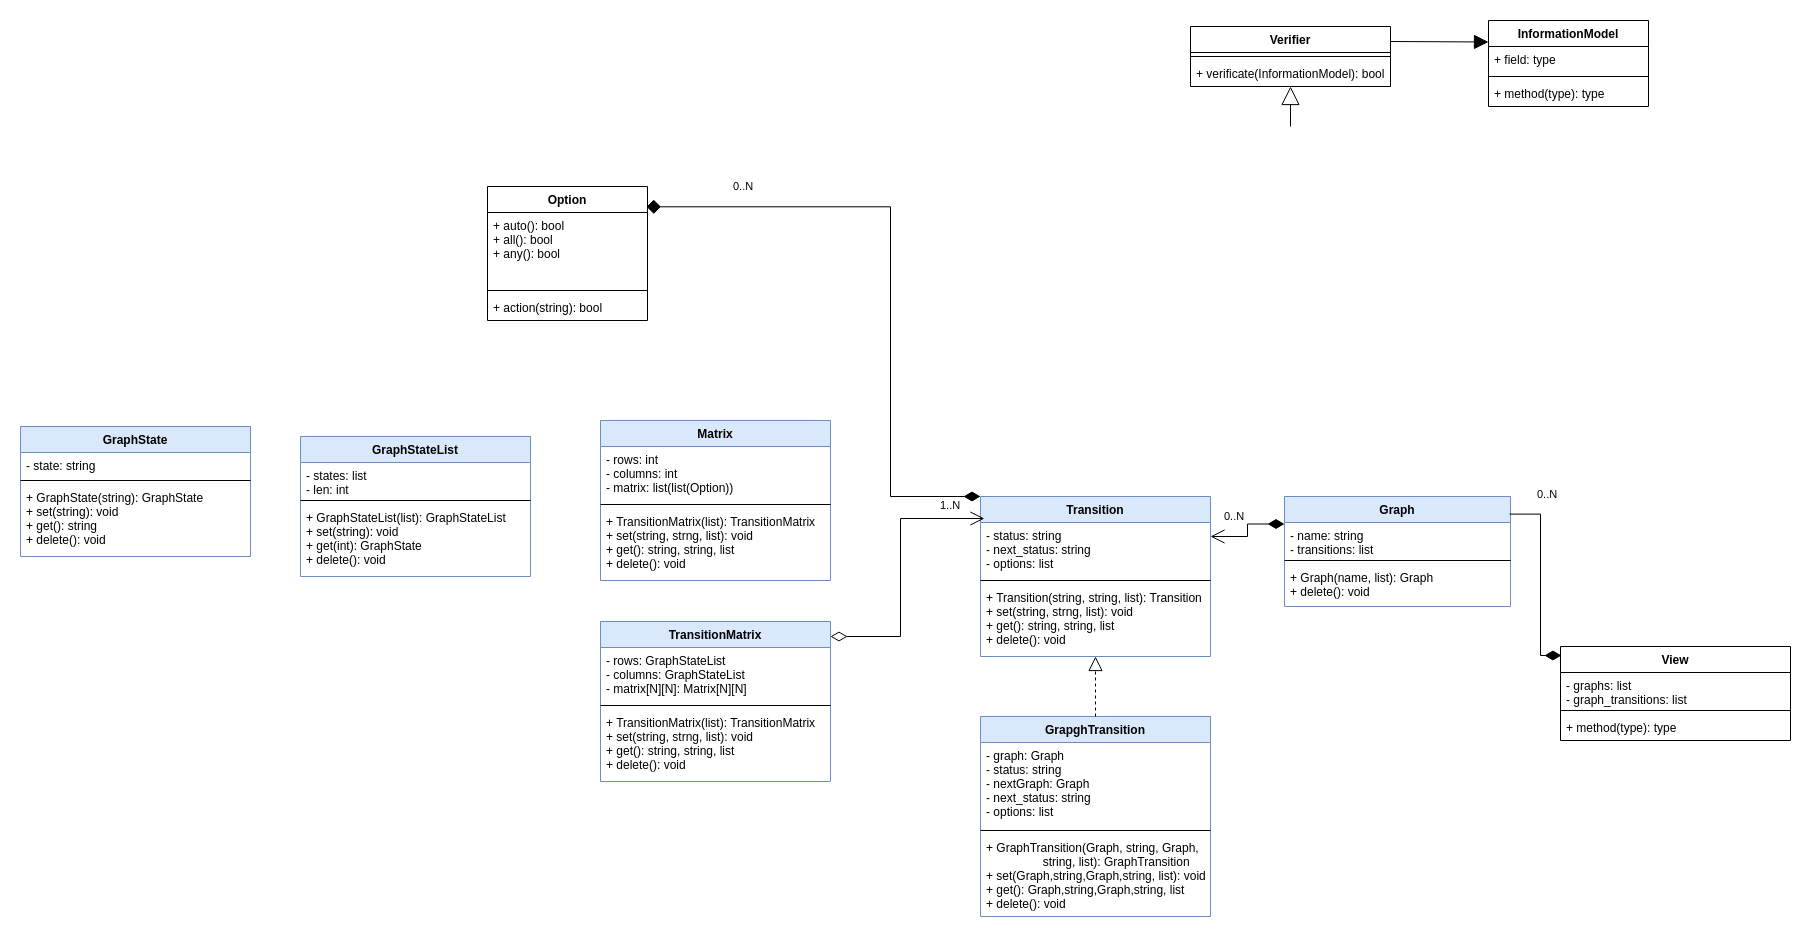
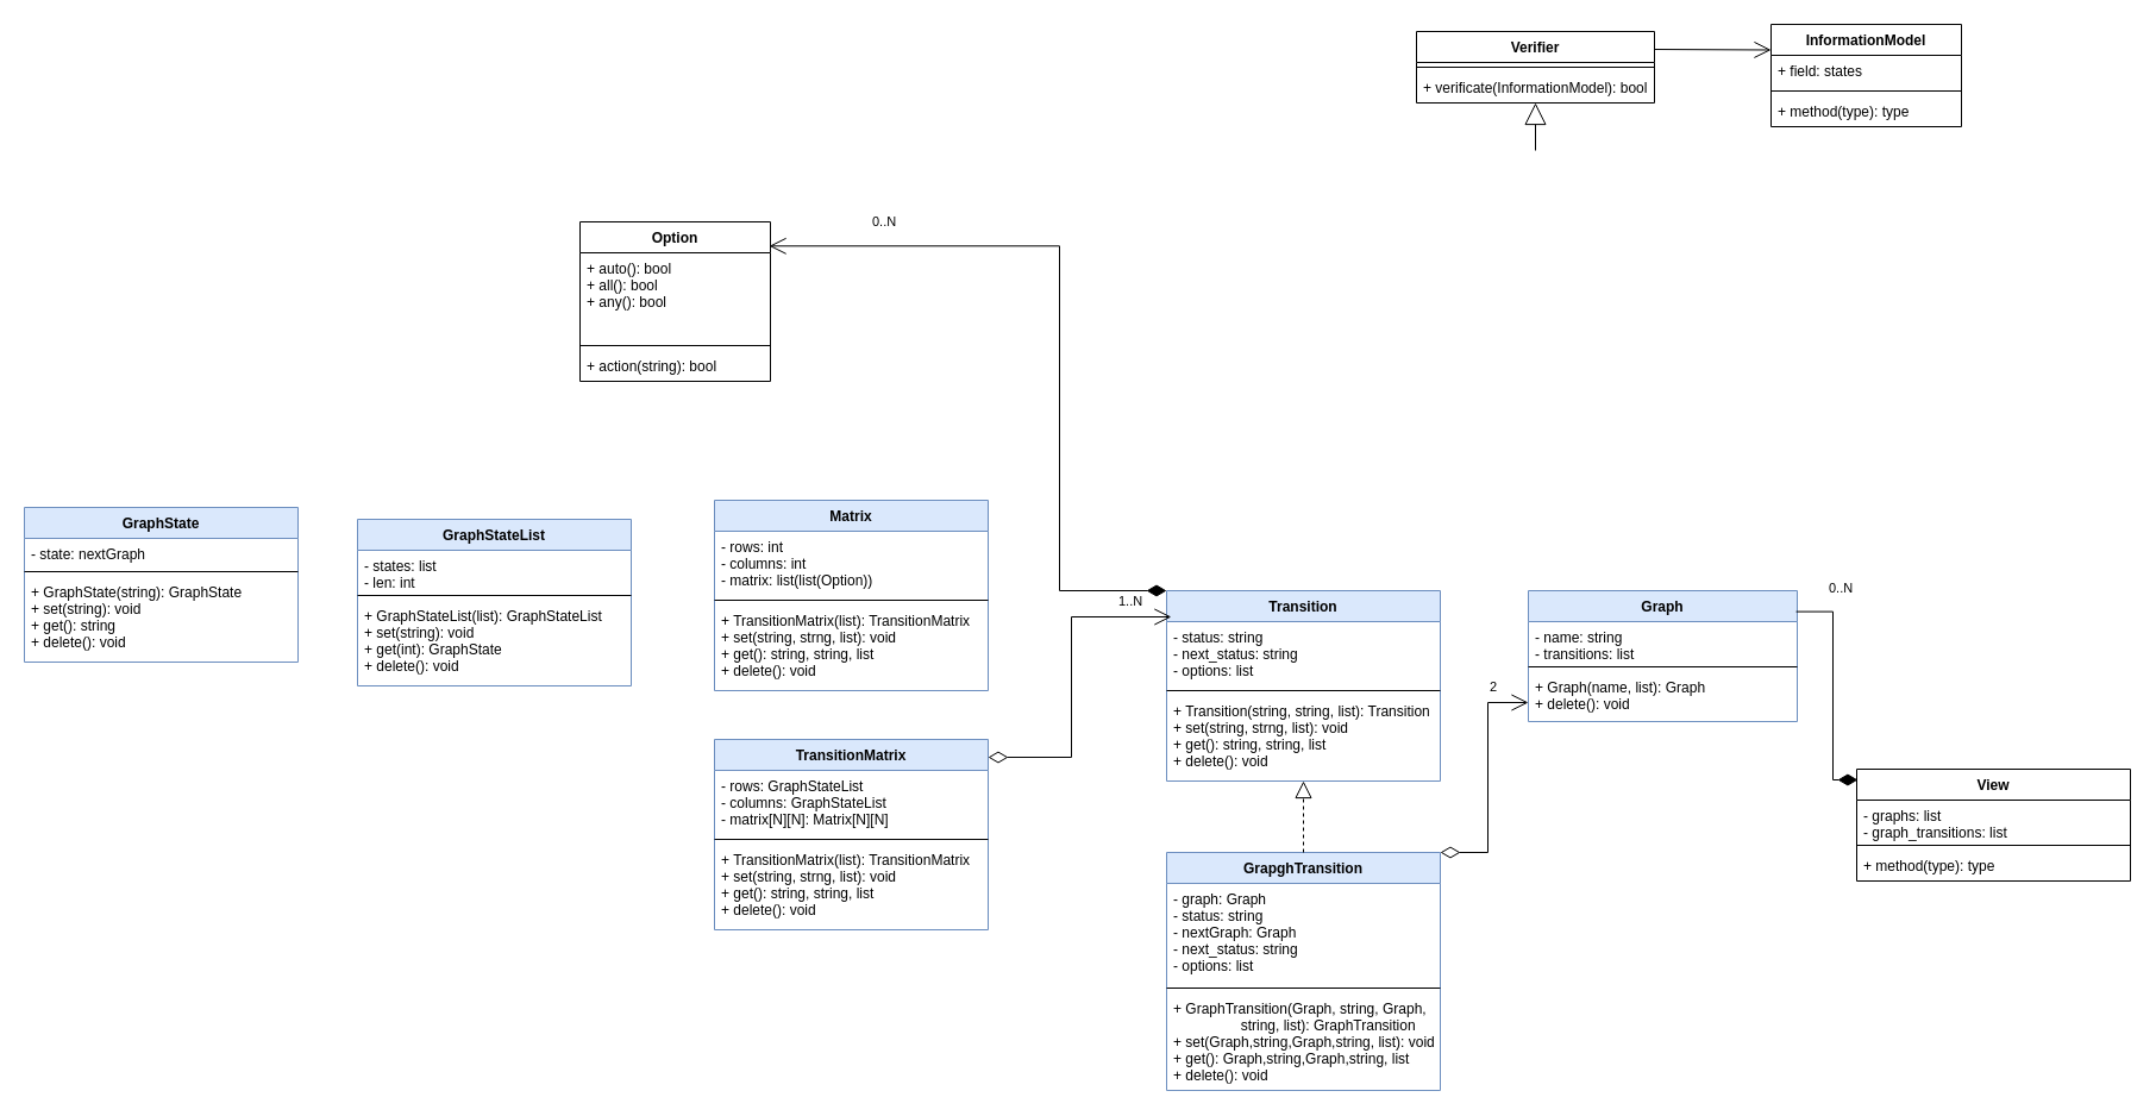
  <mxCell id="0" />
  <mxCell id="1" parent="0" />
  <mxCell id="2" value="Verifier" style="swimlane;fontStyle=1;align=center;verticalAlign=top;childLayout=stackLayout;horizontal=1;startSize=26;horizontalStack=0;resizeParent=1;resizeParentMax=0;resizeLast=0;collapsible=1;marginBottom=0;" parent="1" vertex="1"><mxGeometry x="1190" y="26" width="200" height="60" as="geometry" /></mxCell>
  <mxCell id="3" value="" style="line;strokeWidth=1;fillColor=none;align=left;verticalAlign=middle;spacingTop=-1;spacingLeft=3;spacingRight=3;rotatable=0;labelPosition=right;points=[];portConstraint=eastwest;" parent="2" vertex="1"><mxGeometry y="26" width="200" height="8" as="geometry" /></mxCell>
  <mxCell id="4" value="+ verificate(InformationModel): bool" style="text;strokeColor=none;fillColor=none;align=left;verticalAlign=top;spacingLeft=4;spacingRight=4;overflow=hidden;rotatable=0;points=[[0,0.5],[1,0.5]];portConstraint=eastwest;" parent="2" vertex="1"><mxGeometry y="34" width="200" height="26" as="geometry" /></mxCell>
  <mxCell id="5" value="InformationModel" style="swimlane;fontStyle=1;align=center;verticalAlign=top;childLayout=stackLayout;horizontal=1;startSize=26;horizontalStack=0;resizeParent=1;resizeParentMax=0;resizeLast=0;collapsible=1;marginBottom=0;" parent="1" vertex="1"><mxGeometry x="1488" y="20" width="160" height="86" as="geometry" /></mxCell>
- <mxCell id="6" value="+ field: type" style="text;strokeColor=none;fillColor=none;align=left;verticalAlign=top;spacingLeft=4;spacingRight=4;overflow=hidden;rotatable=0;points=[[0,0.5],[1,0.5]];portConstraint=eastwest;" parent="5" vertex="1"><mxGeometry y="26" width="160" height="26" as="geometry" /></mxCell>
+ <mxCell id="6" value="+ field: states" style="text;strokeColor=none;fillColor=none;align=left;verticalAlign=top;spacingLeft=4;spacingRight=4;overflow=hidden;rotatable=0;points=[[0,0.5],[1,0.5]];portConstraint=eastwest;" parent="5" vertex="1"><mxGeometry y="26" width="160" height="26" as="geometry" /></mxCell>
  <mxCell id="7" value="" style="line;strokeWidth=1;fillColor=none;align=left;verticalAlign=middle;spacingTop=-1;spacingLeft=3;spacingRight=3;rotatable=0;labelPosition=right;points=[];portConstraint=eastwest;" parent="5" vertex="1"><mxGeometry y="52" width="160" height="8" as="geometry" /></mxCell>
  <mxCell id="8" value="+ method(type): type" style="text;strokeColor=none;fillColor=none;align=left;verticalAlign=top;spacingLeft=4;spacingRight=4;overflow=hidden;rotatable=0;points=[[0,0.5],[1,0.5]];portConstraint=eastwest;" parent="5" vertex="1"><mxGeometry y="60" width="160" height="26" as="geometry" /></mxCell>
  <mxCell id="9" value="Graph" style="swimlane;fontStyle=1;align=center;verticalAlign=top;childLayout=stackLayout;horizontal=1;startSize=26;horizontalStack=0;resizeParent=1;resizeParentMax=0;resizeLast=0;collapsible=1;marginBottom=0;fillColor=#dae8fc;strokeColor=#6c8ebf;" parent="1" vertex="1"><mxGeometry x="1284" y="496" width="226" height="110" as="geometry" /></mxCell>
  <mxCell id="10" value="- name: string&#10;- transitions: list" style="text;strokeColor=none;fillColor=none;align=left;verticalAlign=top;spacingLeft=4;spacingRight=4;overflow=hidden;rotatable=0;points=[[0,0.5],[1,0.5]];portConstraint=eastwest;" parent="9" vertex="1"><mxGeometry y="26" width="226" height="34" as="geometry" /></mxCell>
  <mxCell id="11" value="" style="line;strokeWidth=1;fillColor=none;align=left;verticalAlign=middle;spacingTop=-1;spacingLeft=3;spacingRight=3;rotatable=0;labelPosition=right;points=[];portConstraint=eastwest;" parent="9" vertex="1"><mxGeometry y="60" width="226" height="8" as="geometry" /></mxCell>
  <mxCell id="12" value="+ Graph(name, list): Graph&#10;+ delete(): void&#10;" style="text;strokeColor=none;fillColor=none;align=left;verticalAlign=top;spacingLeft=4;spacingRight=4;overflow=hidden;rotatable=0;points=[[0,0.5],[1,0.5]];portConstraint=eastwest;" parent="9" vertex="1"><mxGeometry y="68" width="226" height="42" as="geometry" /></mxCell>
  <mxCell id="13" value="View" style="swimlane;fontStyle=1;align=center;verticalAlign=top;childLayout=stackLayout;horizontal=1;startSize=26;horizontalStack=0;resizeParent=1;resizeParentMax=0;resizeLast=0;collapsible=1;marginBottom=0;" parent="1" vertex="1"><mxGeometry x="1560" y="646" width="230" height="94" as="geometry" /></mxCell>
  <mxCell id="14" value="- graphs: list&#10;- graph_transitions: list&#10;" style="text;strokeColor=none;fillColor=none;align=left;verticalAlign=top;spacingLeft=4;spacingRight=4;overflow=hidden;rotatable=0;points=[[0,0.5],[1,0.5]];portConstraint=eastwest;" parent="13" vertex="1"><mxGeometry y="26" width="230" height="34" as="geometry" /></mxCell>
  <mxCell id="15" value="" style="line;strokeWidth=1;fillColor=none;align=left;verticalAlign=middle;spacingTop=-1;spacingLeft=3;spacingRight=3;rotatable=0;labelPosition=right;points=[];portConstraint=eastwest;" parent="13" vertex="1"><mxGeometry y="60" width="230" height="8" as="geometry" /></mxCell>
  <mxCell id="16" value="+ method(type): type" style="text;strokeColor=none;fillColor=none;align=left;verticalAlign=top;spacingLeft=4;spacingRight=4;overflow=hidden;rotatable=0;points=[[0,0.5],[1,0.5]];portConstraint=eastwest;" parent="13" vertex="1"><mxGeometry y="68" width="230" height="26" as="geometry" /></mxCell>
  <mxCell id="17" value="Transition" style="swimlane;fontStyle=1;align=center;verticalAlign=top;childLayout=stackLayout;horizontal=1;startSize=26;horizontalStack=0;resizeParent=1;resizeParentMax=0;resizeLast=0;collapsible=1;marginBottom=0;fillColor=#dae8fc;strokeColor=#6c8ebf;" parent="1" vertex="1"><mxGeometry y="496" width="230" height="160" as="geometry" x="980" /></mxCell>
  <mxCell id="18" value="- status: string&#10;- next_status: string&#10;- options: list" style="text;strokeColor=none;fillColor=none;align=left;verticalAlign=top;spacingLeft=4;spacingRight=4;overflow=hidden;rotatable=0;points=[[0,0.5],[1,0.5]];portConstraint=eastwest;" parent="17" vertex="1"><mxGeometry y="26" width="230" height="54" as="geometry" /></mxCell>
  <mxCell id="19" value="" style="line;strokeWidth=1;fillColor=none;align=left;verticalAlign=middle;spacingTop=-1;spacingLeft=3;spacingRight=3;rotatable=0;labelPosition=right;points=[];portConstraint=eastwest;" parent="17" vertex="1"><mxGeometry y="80" width="230" height="8" as="geometry" /></mxCell>
  <mxCell id="20" value="+ Transition(string, string, list): Transition&#10;+ set(string, strng, list): void&#10;+ get(): string, string, list&#10;+ delete(): void &#10;" style="text;strokeColor=none;fillColor=none;align=left;verticalAlign=top;spacingLeft=4;spacingRight=4;overflow=hidden;rotatable=0;points=[[0,0.5],[1,0.5]];portConstraint=eastwest;" parent="17" vertex="1"><mxGeometry y="88" width="230" height="72" as="geometry" /></mxCell>
- <mxCell id="21" value="0..N" style="endArrow=open;html=1;endSize=12;startArrow=diamondThin;startSize=14;startFill=1;edgeStyle=orthogonalEdgeStyle;align=left;verticalAlign=bottom;entryX=1;entryY=0.25;entryDx=0;entryDy=0;exitX=0;exitY=0.25;exitDx=0;exitDy=0;rounded=0;" parent="1" source="9" target="17" edge="1"><mxGeometry x="0.73" y="-11" relative="1" as="geometry"><mxPoint x="1250" y="416" as="sourcePoint" /><mxPoint x="1410" y="416" as="targetPoint" /><mxPoint as="offset" /></mxGeometry></mxCell>
  <mxCell id="22" value="Option" style="swimlane;fontStyle=1;align=center;verticalAlign=top;childLayout=stackLayout;horizontal=1;startSize=26;horizontalStack=0;resizeParent=1;resizeParentMax=0;resizeLast=0;collapsible=1;marginBottom=0;" parent="1" vertex="1"><mxGeometry x="487" y="186" width="160" height="134" as="geometry" /></mxCell>
  <mxCell id="23" value="+ auto(): bool&#10;+ all(): bool&#10;+ any(): bool " style="text;strokeColor=none;fillColor=none;align=left;verticalAlign=top;spacingLeft=4;spacingRight=4;overflow=hidden;rotatable=0;points=[[0,0.5],[1,0.5]];portConstraint=eastwest;" parent="22" vertex="1"><mxGeometry y="26" width="160" height="74" as="geometry" /></mxCell>
  <mxCell id="24" value="" style="line;strokeWidth=1;fillColor=none;align=left;verticalAlign=middle;spacingTop=-1;spacingLeft=3;spacingRight=3;rotatable=0;labelPosition=right;points=[];portConstraint=eastwest;" parent="22" vertex="1"><mxGeometry y="100" width="160" height="8" as="geometry" /></mxCell>
  <mxCell id="25" value="+ action(string): bool" style="text;strokeColor=none;fillColor=none;align=left;verticalAlign=top;spacingLeft=4;spacingRight=4;overflow=hidden;rotatable=0;points=[[0,0.5],[1,0.5]];portConstraint=eastwest;" parent="22" vertex="1"><mxGeometry y="108" width="160" height="26" as="geometry" /></mxCell>
- <mxCell id="26" value="0..N" style="endArrow=diamond;html=1;endSize=12;startArrow=diamondThin;startSize=14;startFill=1;edgeStyle=orthogonalEdgeStyle;align=left;verticalAlign=bottom;entryX=0.994;entryY=-0.077;entryDx=0;entryDy=0;entryPerimeter=0;rounded=0;exitX=0;exitY=0;exitDx=0;exitDy=0;" parent="1" source="17" target="23" edge="1"><mxGeometry x="0.73" y="-11" relative="1" as="geometry"><mxPoint x="940" y="526" as="sourcePoint" /><mxPoint x="930" y="532" as="targetPoint" /><mxPoint as="offset" /><Array as="points"><mxPoint x="890" y="496" /><mxPoint x="890" y="206" /></Array></mxGeometry></mxCell>
- <mxCell id="27" value="" style="endArrow=block;endSize=12;dashed=0;html=1;entryX=0;entryY=0.25;entryDx=0;entryDy=0;exitX=1;exitY=0.25;exitDx=0;exitDy=0;" parent="1" source="2" target="5" edge="1"><mxGeometry width="160" relative="1" as="geometry"><mxPoint x="1340" y="28" as="sourcePoint" /><mxPoint x="1510" y="36" as="targetPoint" /></mxGeometry></mxCell>
+ <mxCell id="26" value="0..N" style="endArrow=open;html=1;endSize=12;startArrow=diamondThin;startSize=14;startFill=1;edgeStyle=orthogonalEdgeStyle;align=left;verticalAlign=bottom;entryX=0.994;entryY=-0.077;entryDx=0;entryDy=0;entryPerimeter=0;rounded=0;exitX=0;exitY=0;exitDx=0;exitDy=0;" parent="1" source="17" target="23" edge="1"><mxGeometry x="0.73" y="-11" relative="1" as="geometry"><mxPoint x="940" y="526" as="sourcePoint" /><mxPoint x="930" y="532" as="targetPoint" /><mxPoint as="offset" /><Array as="points"><mxPoint x="890" y="496" /><mxPoint x="890" y="206" /></Array></mxGeometry></mxCell>
+ <mxCell id="27" value="" style="endArrow=open;endSize=12;dashed=0;html=1;entryX=0;entryY=0.25;entryDx=0;entryDy=0;exitX=1;exitY=0.25;exitDx=0;exitDy=0;" parent="1" source="2" target="5" edge="1"><mxGeometry width="160" relative="1" as="geometry"><mxPoint x="1340" y="28" as="sourcePoint" /><mxPoint x="1510" y="36" as="targetPoint" /></mxGeometry></mxCell>
  <mxCell id="28" value="GrapghTransition" style="swimlane;fontStyle=1;align=center;verticalAlign=top;childLayout=stackLayout;horizontal=1;startSize=26;horizontalStack=0;resizeParent=1;resizeParentMax=0;resizeLast=0;collapsible=1;marginBottom=0;fillColor=#dae8fc;strokeColor=#6c8ebf;" parent="1" vertex="1"><mxGeometry y="716" width="230" height="200" as="geometry" x="980" /></mxCell>
  <mxCell id="29" value="- graph: Graph&#10;- status: string&#10;- nextGraph: Graph&#10;- next_status: string&#10;- options: list" style="text;strokeColor=none;fillColor=none;align=left;verticalAlign=top;spacingLeft=4;spacingRight=4;overflow=hidden;rotatable=0;points=[[0,0.5],[1,0.5]];portConstraint=eastwest;" parent="28" vertex="1"><mxGeometry y="26" width="230" height="84" as="geometry" /></mxCell>
  <mxCell id="30" value="" style="line;strokeWidth=1;fillColor=none;align=left;verticalAlign=middle;spacingTop=-1;spacingLeft=3;spacingRight=3;rotatable=0;labelPosition=right;points=[];portConstraint=eastwest;" parent="28" vertex="1"><mxGeometry y="110" width="230" height="8" as="geometry" /></mxCell>
  <mxCell id="31" value="+ GraphTransition(Graph, string, Graph,&#10;                 string, list): GraphTransition&#10;+ set(Graph,string,Graph,string, list): void&#10;+ get(): Graph,string,Graph,string, list&#10;+ delete(): void " style="text;strokeColor=none;fillColor=none;align=left;verticalAlign=top;spacingLeft=4;spacingRight=4;overflow=hidden;rotatable=0;points=[[0,0.5],[1,0.5]];portConstraint=eastwest;" parent="28" vertex="1"><mxGeometry y="118" width="230" height="82" as="geometry" /></mxCell>
  <mxCell id="32" value="" style="endArrow=block;dashed=1;endFill=0;endSize=12;html=1;rounded=0;exitX=0.5;exitY=0;exitDx=0;exitDy=0;" parent="1" source="28" target="20" edge="1"><mxGeometry width="160" relative="1" as="geometry"><mxPoint x="1150" y="526" as="sourcePoint" /><mxPoint x="1200" y="666" as="targetPoint" /></mxGeometry></mxCell>
+ <mxCell id="33" value="2" style="endArrow=open;html=1;endSize=12;startArrow=diamondThin;startSize=14;startFill=0;edgeStyle=orthogonalEdgeStyle;align=left;verticalAlign=bottom;rounded=0;exitX=1;exitY=0;exitDx=0;exitDy=0;" parent="1" source="28" target="12" edge="1"><mxGeometry x="0.66" y="4" relative="1" as="geometry"><mxPoint x="1220" y="676" as="sourcePoint" /><mxPoint x="1230" y="576" as="targetPoint" /><Array as="points"><mxPoint x="1250" y="716" /><mxPoint x="1250" y="590" /></Array><mxPoint as="offset" /></mxGeometry></mxCell>
  <mxCell id="34" value="0..N" style="endArrow=none;html=1;endSize=12;startArrow=diamondThin;startSize=14;startFill=1;edgeStyle=orthogonalEdgeStyle;align=left;verticalAlign=bottom;entryX=0.996;entryY=0.16;entryDx=0;entryDy=0;exitX=0.004;exitY=0.096;exitDx=0;exitDy=0;entryPerimeter=0;exitPerimeter=0;rounded=0;" parent="1" source="13" target="9" edge="1"><mxGeometry x="0.73" y="-11" relative="1" as="geometry"><mxPoint x="1610.92" y="677.988" as="sourcePoint" /><mxPoint x="1220" y="749" as="targetPoint" /><mxPoint as="offset" /><Array as="points"><mxPoint x="1540" y="655" /><mxPoint x="1540" y="514" /></Array></mxGeometry></mxCell>
  <mxCell id="35" value="" style="endArrow=block;endSize=16;endFill=0;html=1;rounded=0;" parent="1" edge="1" target="2"><mxGeometry width="160" relative="1" as="geometry"><mxPoint x="1290" y="126" as="sourcePoint" /><mxPoint x="1270" as="targetPoint" y="116" /></mxGeometry></mxCell>
  <mxCell id="36" value="TransitionMatrix" style="swimlane;fontStyle=1;align=center;verticalAlign=top;childLayout=stackLayout;horizontal=1;startSize=26;horizontalStack=0;resizeParent=1;resizeParentMax=0;resizeLast=0;collapsible=1;marginBottom=0;fillColor=#dae8fc;strokeColor=#6c8ebf;" vertex="1" parent="1"><mxGeometry x="600" y="621" width="230" height="160" as="geometry" /></mxCell>
  <mxCell id="37" value="- rows: GraphStateList&#10;- columns: GraphStateList&#10;- matrix[N][N]: Matrix[N][N]&#10;" style="text;strokeColor=none;fillColor=none;align=left;verticalAlign=top;spacingLeft=4;spacingRight=4;overflow=hidden;rotatable=0;points=[[0,0.5],[1,0.5]];portConstraint=eastwest;" vertex="1" parent="36"><mxGeometry y="26" width="230" height="54" as="geometry" /></mxCell>
  <mxCell id="38" value="" style="line;strokeWidth=1;fillColor=none;align=left;verticalAlign=middle;spacingTop=-1;spacingLeft=3;spacingRight=3;rotatable=0;labelPosition=right;points=[];portConstraint=eastwest;" vertex="1" parent="36"><mxGeometry y="80" width="230" height="8" as="geometry" /></mxCell>
  <mxCell id="39" value="+ TransitionMatrix(list): TransitionMatrix&#10;+ set(string, strng, list): void&#10;+ get(): string, string, list&#10;+ delete(): void &#10;" style="text;strokeColor=none;fillColor=none;align=left;verticalAlign=top;spacingLeft=4;spacingRight=4;overflow=hidden;rotatable=0;points=[[0,0.5],[1,0.5]];portConstraint=eastwest;" vertex="1" parent="36"><mxGeometry y="88" width="230" height="72" as="geometry" /></mxCell>
  <mxCell id="40" value="1..N" style="endArrow=open;html=1;endSize=12;startArrow=diamondThin;startSize=14;startFill=0;edgeStyle=orthogonalEdgeStyle;align=left;verticalAlign=bottom;rounded=0;exitX=1;exitY=0.094;exitDx=0;exitDy=0;exitPerimeter=0;entryX=0.017;entryY=-0.074;entryDx=0;entryDy=0;entryPerimeter=0;" edge="1" parent="1" source="36" target="18"><mxGeometry x="0.66" y="4" relative="1" as="geometry"><mxPoint x="850" y="636" as="sourcePoint" /><mxPoint x="970" y="536" as="targetPoint" /><Array as="points"><mxPoint x="900" y="636" /><mxPoint x="900" y="518" /></Array><mxPoint as="offset" /></mxGeometry></mxCell>
  <mxCell id="41" value="Matrix" style="swimlane;fontStyle=1;align=center;verticalAlign=top;childLayout=stackLayout;horizontal=1;startSize=26;horizontalStack=0;resizeParent=1;resizeParentMax=0;resizeLast=0;collapsible=1;marginBottom=0;fillColor=#dae8fc;strokeColor=#6c8ebf;" vertex="1" parent="1"><mxGeometry x="600" y="420" width="230" height="160" as="geometry" /></mxCell>
  <mxCell id="42" value="- rows: int&#10;- columns: int&#10;- matrix: list(list(Option))&#10;" style="text;strokeColor=none;fillColor=none;align=left;verticalAlign=top;spacingLeft=4;spacingRight=4;overflow=hidden;rotatable=0;points=[[0,0.5],[1,0.5]];portConstraint=eastwest;" vertex="1" parent="41"><mxGeometry y="26" width="230" height="54" as="geometry" /></mxCell>
  <mxCell id="43" value="" style="line;strokeWidth=1;fillColor=none;align=left;verticalAlign=middle;spacingTop=-1;spacingLeft=3;spacingRight=3;rotatable=0;labelPosition=right;points=[];portConstraint=eastwest;" vertex="1" parent="41"><mxGeometry y="80" width="230" height="8" as="geometry" /></mxCell>
  <mxCell id="44" value="+ TransitionMatrix(list): TransitionMatrix&#10;+ set(string, strng, list): void&#10;+ get(): string, string, list&#10;+ delete(): void &#10;" style="text;strokeColor=none;fillColor=none;align=left;verticalAlign=top;spacingLeft=4;spacingRight=4;overflow=hidden;rotatable=0;points=[[0,0.5],[1,0.5]];portConstraint=eastwest;" vertex="1" parent="41"><mxGeometry y="88" width="230" height="72" as="geometry" /></mxCell>
  <mxCell id="45" value="GraphState" style="swimlane;fontStyle=1;align=center;verticalAlign=top;childLayout=stackLayout;horizontal=1;startSize=26;horizontalStack=0;resizeParent=1;resizeParentMax=0;resizeLast=0;collapsible=1;marginBottom=0;fillColor=#dae8fc;strokeColor=#6c8ebf;" vertex="1" parent="1"><mxGeometry x="20" y="426" width="230" height="130" as="geometry" /></mxCell>
- <mxCell id="46" value="- state: string" style="text;strokeColor=none;fillColor=none;align=left;verticalAlign=top;spacingLeft=4;spacingRight=4;overflow=hidden;rotatable=0;points=[[0,0.5],[1,0.5]];portConstraint=eastwest;" vertex="1" parent="45"><mxGeometry y="26" width="230" height="24" as="geometry" /></mxCell>
+ <mxCell id="46" value="- state: nextGraph" style="text;strokeColor=none;fillColor=none;align=left;verticalAlign=top;spacingLeft=4;spacingRight=4;overflow=hidden;rotatable=0;points=[[0,0.5],[1,0.5]];portConstraint=eastwest;" vertex="1" parent="45"><mxGeometry y="26" width="230" height="24" as="geometry" /></mxCell>
  <mxCell id="47" value="" style="line;strokeWidth=1;fillColor=none;align=left;verticalAlign=middle;spacingTop=-1;spacingLeft=3;spacingRight=3;rotatable=0;labelPosition=right;points=[];portConstraint=eastwest;" vertex="1" parent="45"><mxGeometry y="50" width="230" height="8" as="geometry" /></mxCell>
  <mxCell id="48" value="+ GraphState(string): GraphState&#10;+ set(string): void&#10;+ get(): string&#10;+ delete(): void &#10;" style="text;strokeColor=none;fillColor=none;align=left;verticalAlign=top;spacingLeft=4;spacingRight=4;overflow=hidden;rotatable=0;points=[[0,0.5],[1,0.5]];portConstraint=eastwest;" vertex="1" parent="45"><mxGeometry y="58" width="230" height="72" as="geometry" /></mxCell>
  <mxCell id="49" value="GraphStateList" style="swimlane;fontStyle=1;align=center;verticalAlign=top;childLayout=stackLayout;horizontal=1;startSize=26;horizontalStack=0;resizeParent=1;resizeParentMax=0;resizeLast=0;collapsible=1;marginBottom=0;fillColor=#dae8fc;strokeColor=#6c8ebf;" vertex="1" parent="1"><mxGeometry x="300" y="436" width="230" height="140" as="geometry" /></mxCell>
  <mxCell id="50" value="- states: list&#10;- len: int&#10;" style="text;strokeColor=none;fillColor=none;align=left;verticalAlign=top;spacingLeft=4;spacingRight=4;overflow=hidden;rotatable=0;points=[[0,0.5],[1,0.5]];portConstraint=eastwest;" vertex="1" parent="49"><mxGeometry y="26" width="230" height="34" as="geometry" /></mxCell>
  <mxCell id="51" value="" style="line;strokeWidth=1;fillColor=none;align=left;verticalAlign=middle;spacingTop=-1;spacingLeft=3;spacingRight=3;rotatable=0;labelPosition=right;points=[];portConstraint=eastwest;" vertex="1" parent="49"><mxGeometry y="60" width="230" height="8" as="geometry" /></mxCell>
  <mxCell id="52" value="+ GraphStateList(list): GraphStateList&#10;+ set(string): void&#10;+ get(int): GraphState&#10;+ delete(): void &#10;" style="text;strokeColor=none;fillColor=none;align=left;verticalAlign=top;spacingLeft=4;spacingRight=4;overflow=hidden;rotatable=0;points=[[0,0.5],[1,0.5]];portConstraint=eastwest;" vertex="1" parent="49"><mxGeometry y="68" width="230" height="72" as="geometry" /></mxCell>
